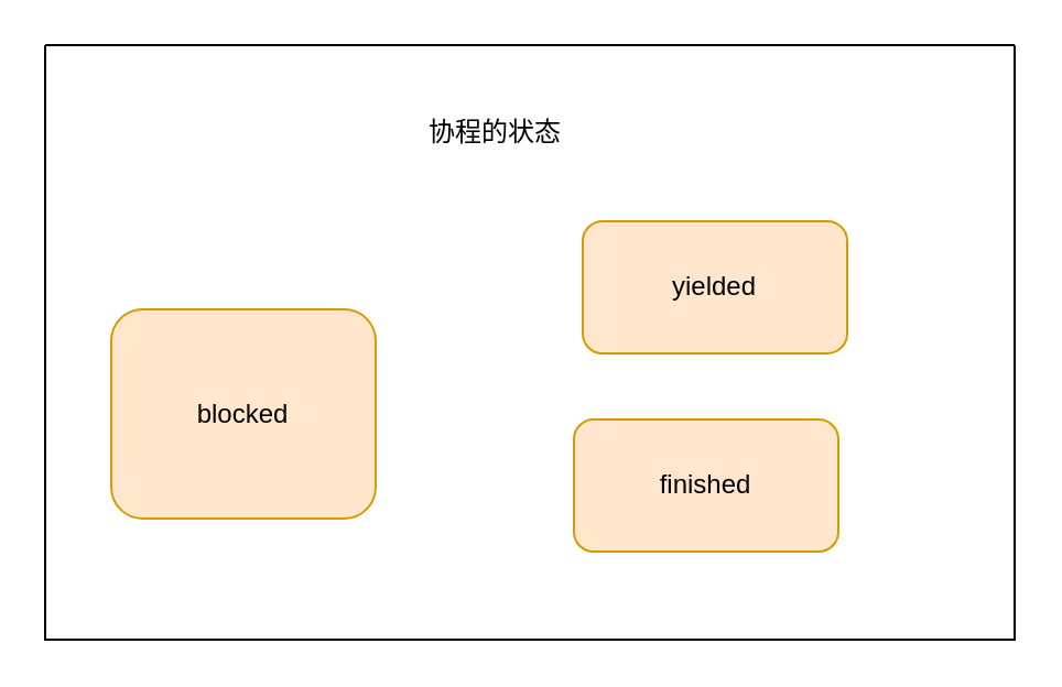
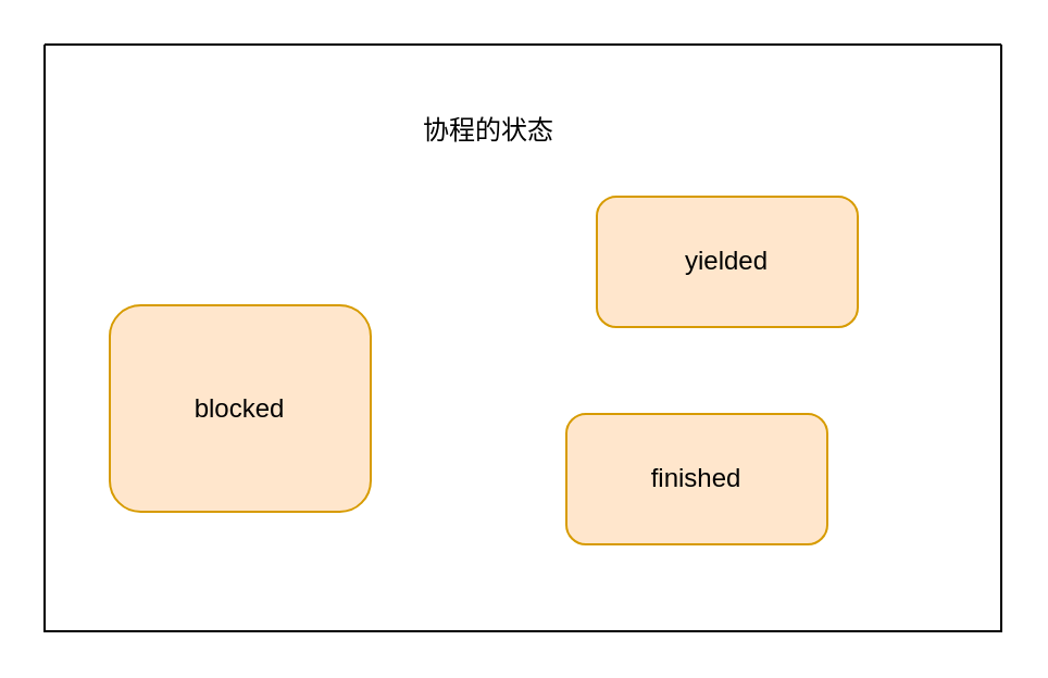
  <mxCell id="0" />
  <mxCell id="1" parent="0" />
  <mxCell id="2" value="" style="swimlane;startSize=0;" vertex="1" parent="1"><mxGeometry x="20" y="20" width="440" height="270" as="geometry" /></mxCell>
- <mxCell id="3" value="yielded" style="rounded=1;whiteSpace=wrap;html=1;fillColor=#ffe6cc;strokeColor=#d79b00;" vertex="1" parent="2"><mxGeometry x="244" y="80" width="120" height="60" as="geometry" /></mxCell>
+ <mxCell id="3" value="yielded" style="rounded=1;whiteSpace=wrap;html=1;fillColor=#ffe6cc;strokeColor=#d79b00;" vertex="1" parent="2"><mxGeometry x="254" y="70" width="120" height="60" as="geometry" /></mxCell>
  <mxCell id="4" value="blocked" style="rounded=1;whiteSpace=wrap;html=1;fillColor=#ffe6cc;strokeColor=#d79b00;" vertex="1" parent="2"><mxGeometry x="30" y="120" width="120" height="95" as="geometry" /></mxCell>
  <mxCell id="5" value="finished" style="rounded=1;whiteSpace=wrap;html=1;fillColor=#ffe6cc;strokeColor=#d79b00;" vertex="1" parent="2"><mxGeometry x="240" y="170" width="120" height="60" as="geometry" /></mxCell>
  <mxCell id="6" value="协程的状态" style="text;html=1;align=center;verticalAlign=middle;resizable=0;points=[];autosize=1;strokeColor=none;fillColor=none;" vertex="1" parent="2"><mxGeometry x="164" y="30" width="80" height="20" as="geometry" /></mxCell>
